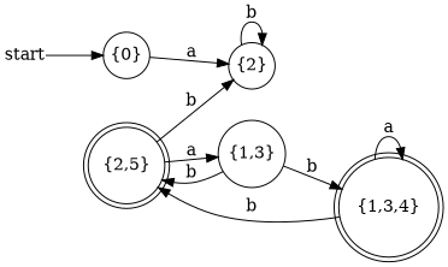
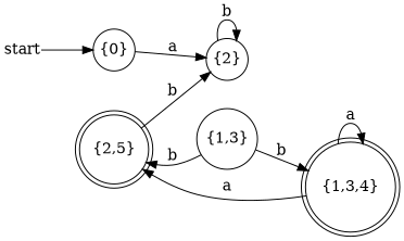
  digraph {
    rankdir=LR
    node [margin=0 shape=circle]
    start [height=0 shape=none width=0]
    n2 [height=0 label="{0}" width=0]
    n3 [height=0 label="{2}" width=0]
    n4 [height=0 label="{2,5}" shape=doublecircle width=0]
    n5 [height=0 label="{1,3}" width=0]
    n6 [height=0 label="{1,3,4}" shape=doublecircle width=0]
    start -> n2
    n2 -> n3 [label=a]
    n3 -> n3 [label=b]
    n4 -> n3 [label=b]
-   n4 -> n5 [label=a]
    n5 -> n4 [label=b]
    n5 -> n6 [label=b]
-   n6 -> n4 [label=b]
+   n6 -> n4 [label=a]
    n6 -> n6 [label=a]
  }
